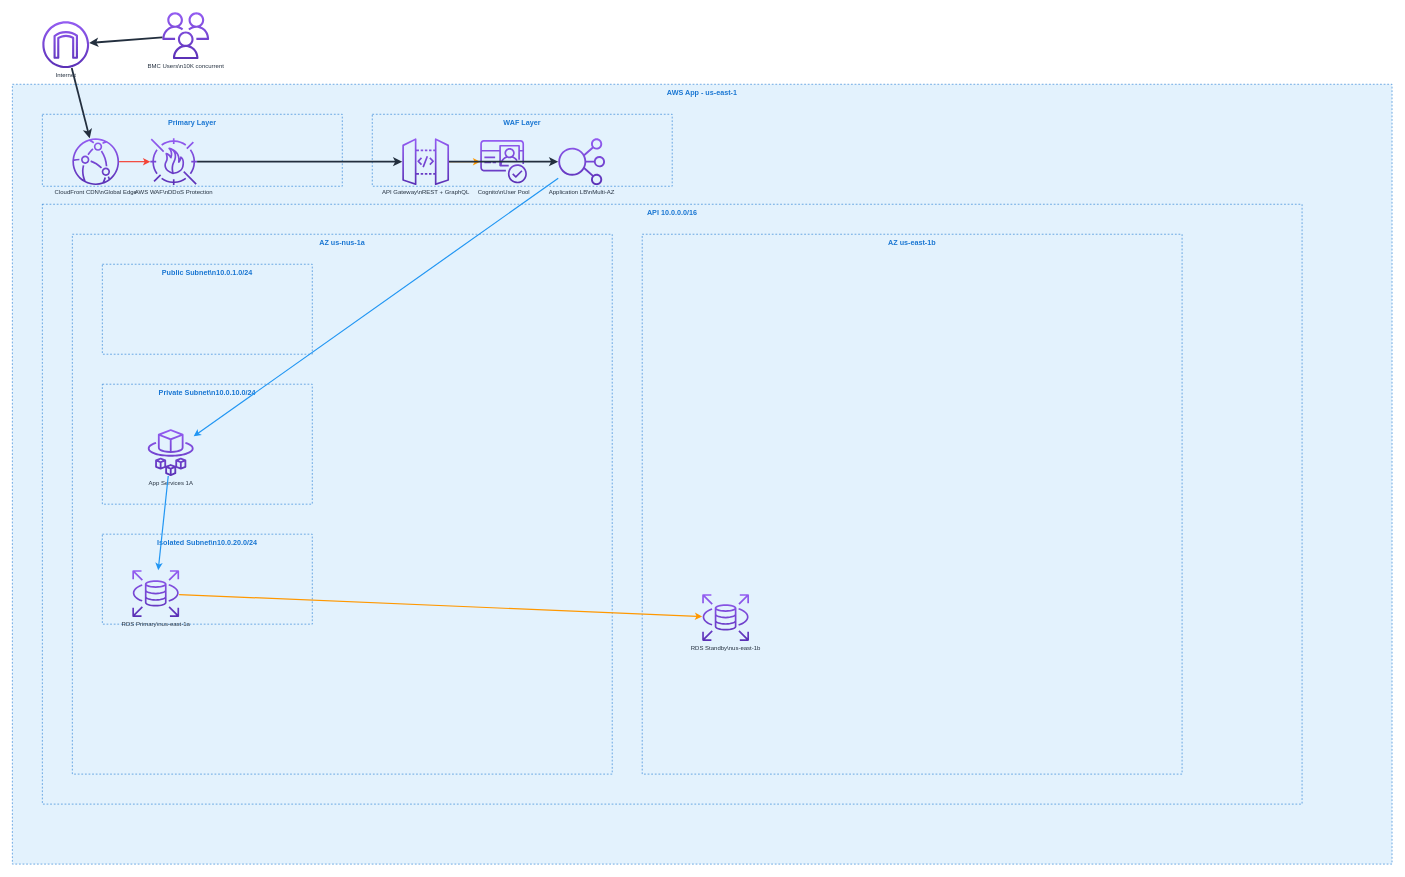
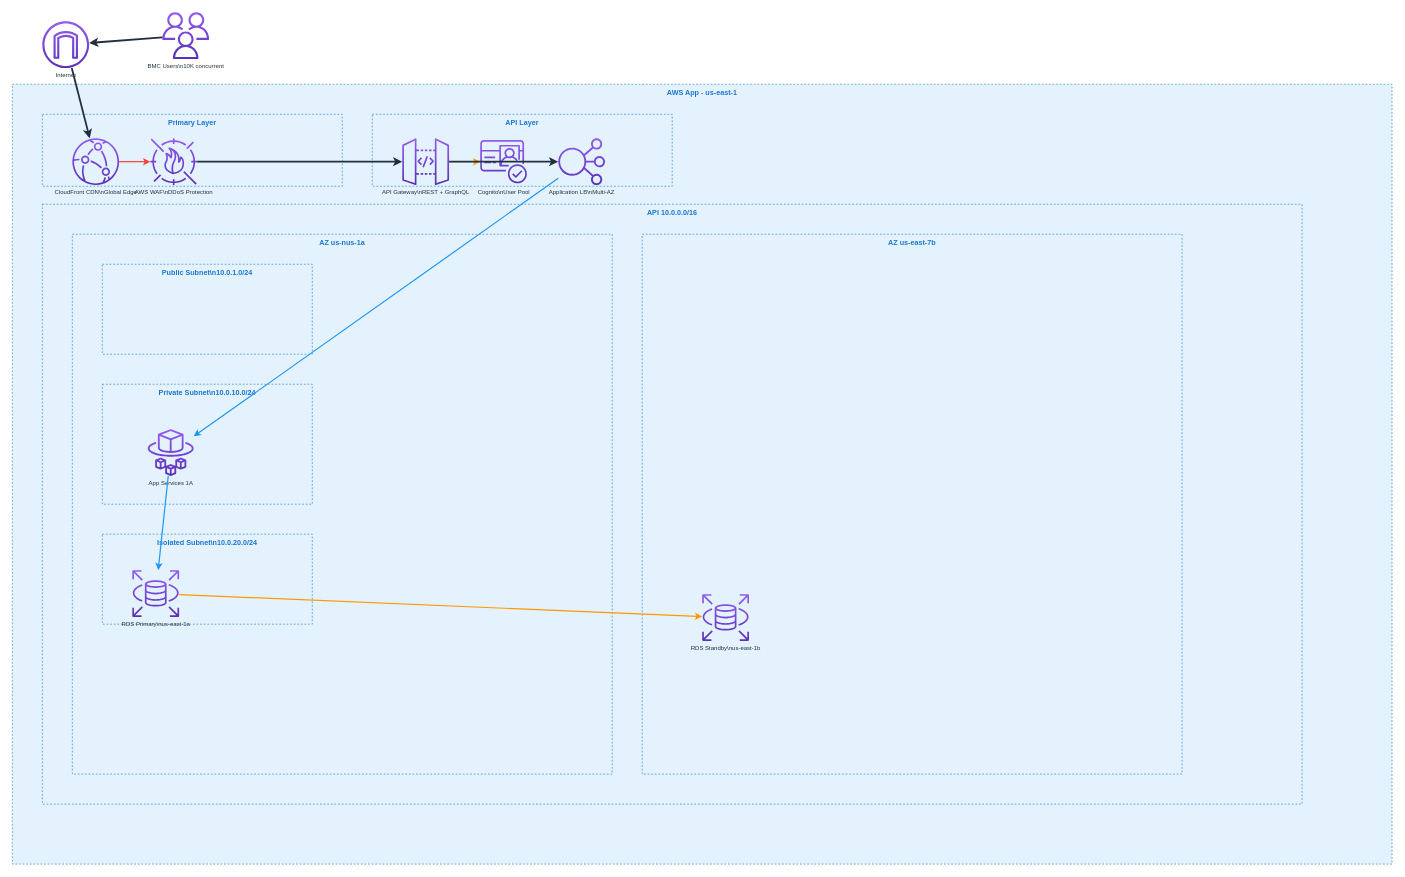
  <mxCell id="0" />
  <mxCell id="1" parent="0" />
  <mxCell id="2" value="Internet" style="sketch=0;points=[[0,0,0],[0.25,0,0],[0.5,0,0],[0.75,0,0],[1,0,0],[0,1,0],[0.25,1,0],[0.5,1,0],[0.75,1,0],[1,1,0],[0,0.25,0],[0,0.5,0],[0,0.75,0],[1,0.25,0],[1,0.5,0],[1,0.75,0]];outlineConnect=0;fontColor=#232F3E;gradientColor=#945DF2;gradientDirection=north;fillColor=#5A30B5;strokeColor=#ffffff;dashed=0;verticalLabelPosition=bottom;verticalAlign=top;align=center;html=1;fontSize=10;fontStyle=0;aspect=fixed;shape=mxgraph.aws4.internet_gateway;" vertex="1" parent="1"><mxGeometry x="70" y="35" width="78" height="78" as="geometry" /></mxCell>
  <mxCell id="3" value="BMC Users\n10K concurrent" style="sketch=0;points=[[0,0,0],[0.25,0,0],[0.5,0,0],[0.75,0,0],[1,0,0],[0,1,0],[0.25,1,0],[0.5,1,0],[0.75,1,0],[1,1,0],[0,0.25,0],[0,0.5,0],[0,0.75,0],[1,0.25,0],[1,0.5,0],[1,0.75,0]];outlineConnect=0;fontColor=#232F3E;gradientColor=#945DF2;gradientDirection=north;fillColor=#5A30B5;strokeColor=#ffffff;dashed=0;verticalLabelPosition=bottom;verticalAlign=top;align=center;html=1;fontSize=10;fontStyle=0;aspect=fixed;shape=mxgraph.aws4.users;" vertex="1" parent="1"><mxGeometry x="270" y="20" width="78" height="78" as="geometry" /></mxCell>
  <mxCell id="4" value="AWS App - us-east-1" style="fillColor=#E3F2FD;strokeColor=#1976D2;dashed=1;verticalAlign=top;fontStyle=1;fontColor=#1976D2;whiteSpace=wrap;html=1;fontSize=12;" vertex="1" parent="1"><mxGeometry x="20" y="140" width="2300" height="1300" as="geometry" /></mxCell>
  <mxCell id="5" value="API 10.0.0.0/16" style="fillColor=#E3F2FD;strokeColor=#1976D2;dashed=1;verticalAlign=top;fontStyle=1;fontColor=#1976D2;whiteSpace=wrap;html=1;fontSize=12;" vertex="1" parent="4"><mxGeometry x="50" y="200" width="2100" height="1000" as="geometry" /></mxCell>
  <mxCell id="6" value="AZ us-nus-1a" style="fillColor=#E3F2FD;strokeColor=#1976D2;dashed=1;verticalAlign=top;fontStyle=1;fontColor=#1976D2;whiteSpace=wrap;html=1;fontSize=12;" vertex="1" parent="5"><mxGeometry x="50" y="50" width="900" height="900" as="geometry" /></mxCell>
  <mxCell id="7" value="Public Subnet\n10.0.1.0/24" style="fillColor=#E3F2FD;strokeColor=#1976D2;dashed=1;verticalAlign=top;fontStyle=1;fontColor=#1976D2;whiteSpace=wrap;html=1;fontSize=12;" vertex="1" parent="6"><mxGeometry x="50" y="50" width="350" height="150" as="geometry" /></mxCell>
  <mxCell id="8" value="Private Subnet\n10.0.10.0/24" style="fillColor=#E3F2FD;strokeColor=#1976D2;dashed=1;verticalAlign=top;fontStyle=1;fontColor=#1976D2;whiteSpace=wrap;html=1;fontSize=12;" vertex="1" parent="6"><mxGeometry x="50" y="250" width="350" height="200" as="geometry" /></mxCell>
  <mxCell id="9" value="App Services 1A" style="sketch=0;points=[[0,0,0],[0.25,0,0],[0.5,0,0],[0.75,0,0],[1,0,0],[0,1,0],[0.25,1,0],[0.5,1,0],[0.75,1,0],[1,1,0],[0,0.25,0],[0,0.5,0],[0,0.75,0],[1,0.25,0],[1,0.5,0],[1,0.75,0]];outlineConnect=0;fontColor=#232F3E;gradientColor=#945DF2;gradientDirection=north;fillColor=#5A30B5;strokeColor=#ffffff;dashed=0;verticalLabelPosition=bottom;verticalAlign=top;align=center;html=1;fontSize=10;fontStyle=0;aspect=fixed;shape=mxgraph.aws4.fargate;" vertex="1" parent="8"><mxGeometry x="75" y="75" width="78" height="78" as="geometry" /></mxCell>
  <mxCell id="10" value="Isolated Subnet\n10.0.20.0/24" style="fillColor=#E3F2FD;strokeColor=#1976D2;dashed=1;verticalAlign=top;fontStyle=1;fontColor=#1976D2;whiteSpace=wrap;html=1;fontSize=12;" vertex="1" parent="6"><mxGeometry x="50" y="500" width="350" height="150" as="geometry" /></mxCell>
  <mxCell id="11" value="RDS Primary\nus-east-1a" style="sketch=0;points=[[0,0,0],[0.25,0,0],[0.5,0,0],[0.75,0,0],[1,0,0],[0,1,0],[0.25,1,0],[0.5,1,0],[0.75,1,0],[1,1,0],[0,0.25,0],[0,0.5,0],[0,0.75,0],[1,0.25,0],[1,0.5,0],[1,0.75,0]];outlineConnect=0;fontColor=#232F3E;gradientColor=#945DF2;gradientDirection=north;fillColor=#5A30B5;strokeColor=#ffffff;dashed=0;verticalLabelPosition=bottom;verticalAlign=top;align=center;html=1;fontSize=10;fontStyle=0;aspect=fixed;shape=mxgraph.aws4.rds;" vertex="1" parent="10"><mxGeometry x="50" y="60" width="78" height="78" as="geometry" /></mxCell>
- <mxCell id="12" value="AZ us-east-1b" style="fillColor=#E3F2FD;strokeColor=#1976D2;dashed=1;verticalAlign=top;fontStyle=1;fontColor=#1976D2;whiteSpace=wrap;html=1;fontSize=12;" vertex="1" parent="5"><mxGeometry x="1000" y="50" width="900" height="900" as="geometry" /></mxCell>
+ <mxCell id="12" value="AZ us-east-7b" style="fillColor=#E3F2FD;strokeColor=#1976D2;dashed=1;verticalAlign=top;fontStyle=1;fontColor=#1976D2;whiteSpace=wrap;html=1;fontSize=12;" vertex="1" parent="5"><mxGeometry x="1000" y="50" width="900" height="900" as="geometry" /></mxCell>
  <mxCell id="13" value="RDS Standby\nus-east-1b" style="sketch=0;points=[[0,0,0],[0.25,0,0],[0.5,0,0],[0.75,0,0],[1,0,0],[0,1,0],[0.25,1,0],[0.5,1,0],[0.75,1,0],[1,1,0],[0,0.25,0],[0,0.5,0],[0,0.75,0],[1,0.25,0],[1,0.5,0],[1,0.75,0]];outlineConnect=0;fontColor=#232F3E;gradientColor=#945DF2;gradientDirection=north;fillColor=#5A30B5;strokeColor=#ffffff;dashed=0;verticalLabelPosition=bottom;verticalAlign=top;align=center;html=1;fontSize=10;fontStyle=0;aspect=fixed;shape=mxgraph.aws4.rds;" vertex="1" parent="12"><mxGeometry x="100" y="600" width="78" height="78" as="geometry" /></mxCell>
  <mxCell id="14" value="Primary Layer" style="fillColor=#E3F2FD;strokeColor=#1976D2;dashed=1;verticalAlign=top;fontStyle=1;fontColor=#1976D2;whiteSpace=wrap;html=1;fontSize=12;" vertex="1" parent="4"><mxGeometry x="50" y="50" width="500" height="120" as="geometry" /></mxCell>
  <mxCell id="15" value="CloudFront CDN\nGlobal Edge" style="sketch=0;points=[[0,0,0],[0.25,0,0],[0.5,0,0],[0.75,0,0],[1,0,0],[0,1,0],[0.25,1,0],[0.5,1,0],[0.75,1,0],[1,1,0],[0,0.25,0],[0,0.5,0],[0,0.75,0],[1,0.25,0],[1,0.5,0],[1,0.75,0]];outlineConnect=0;fontColor=#232F3E;gradientColor=#945DF2;gradientDirection=north;fillColor=#5A30B5;strokeColor=#ffffff;dashed=0;verticalLabelPosition=bottom;verticalAlign=top;align=center;html=1;fontSize=10;fontStyle=0;aspect=fixed;shape=mxgraph.aws4.cloudfront;" vertex="1" parent="14"><mxGeometry x="50" y="40" width="78" height="78" as="geometry" /></mxCell>
  <mxCell id="16" value="AWS WAF\nDDoS Protection" style="sketch=0;points=[[0,0,0],[0.25,0,0],[0.5,0,0],[0.75,0,0],[1,0,0],[0,1,0],[0.25,1,0],[0.5,1,0],[0.75,1,0],[1,1,0],[0,0.25,0],[0,0.5,0],[0,0.75,0],[1,0.25,0],[1,0.5,0],[1,0.75,0]];outlineConnect=0;fontColor=#232F3E;gradientColor=#945DF2;gradientDirection=north;fillColor=#5A30B5;strokeColor=#ffffff;dashed=0;verticalLabelPosition=bottom;verticalAlign=top;align=center;html=1;fontSize=10;fontStyle=0;aspect=fixed;shape=mxgraph.aws4.waf;" vertex="1" parent="14"><mxGeometry x="180" y="40" width="78" height="78" as="geometry" /></mxCell>
- <mxCell id="17" value="WAF Layer" style="fillColor=#E3F2FD;strokeColor=#1976D2;dashed=1;verticalAlign=top;fontStyle=1;fontColor=#1976D2;whiteSpace=wrap;html=1;fontSize=12;" vertex="1" parent="4"><mxGeometry x="600" y="50" width="500" height="120" as="geometry" /></mxCell>
+ <mxCell id="17" value="API Layer" style="fillColor=#E3F2FD;strokeColor=#1976D2;dashed=1;verticalAlign=top;fontStyle=1;fontColor=#1976D2;whiteSpace=wrap;html=1;fontSize=12;" vertex="1" parent="4"><mxGeometry x="600" y="50" width="500" height="120" as="geometry" /></mxCell>
  <mxCell id="18" value="API Gateway\nREST + GraphQL" style="sketch=0;points=[[0,0,0],[0.25,0,0],[0.5,0,0],[0.75,0,0],[1,0,0],[0,1,0],[0.25,1,0],[0.5,1,0],[0.75,1,0],[1,1,0],[0,0.25,0],[0,0.5,0],[0,0.75,0],[1,0.25,0],[1,0.5,0],[1,0.75,0]];outlineConnect=0;fontColor=#232F3E;gradientColor=#945DF2;gradientDirection=north;fillColor=#5A30B5;strokeColor=#ffffff;dashed=0;verticalLabelPosition=bottom;verticalAlign=top;align=center;html=1;fontSize=10;fontStyle=0;aspect=fixed;shape=mxgraph.aws4.api_gateway;" vertex="1" parent="17"><mxGeometry x="50" y="40" width="78" height="78" as="geometry" /></mxCell>
  <mxCell id="19" value="Cognito\nUser Pool" style="sketch=0;points=[[0,0,0],[0.25,0,0],[0.5,0,0],[0.75,0,0],[1,0,0],[0,1,0],[0.25,1,0],[0.5,1,0],[0.75,1,0],[1,1,0],[0,0.25,0],[0,0.5,0],[0,0.75,0],[1,0.25,0],[1,0.5,0],[1,0.75,0]];outlineConnect=0;fontColor=#232F3E;gradientColor=#945DF2;gradientDirection=north;fillColor=#5A30B5;strokeColor=#ffffff;dashed=0;verticalLabelPosition=bottom;verticalAlign=top;align=center;html=1;fontSize=10;fontStyle=0;aspect=fixed;shape=mxgraph.aws4.cognito;" vertex="1" parent="17"><mxGeometry x="180" y="40" width="78" height="78" as="geometry" /></mxCell>
  <mxCell id="20" value="Application LB\nMulti-AZ" style="sketch=0;points=[[0,0,0],[0.25,0,0],[0.5,0,0],[0.75,0,0],[1,0,0],[0,1,0],[0.25,1,0],[0.5,1,0],[0.75,1,0],[1,1,0],[0,0.25,0],[0,0.5,0],[0,0.75,0],[1,0.25,0],[1,0.5,0],[1,0.75,0]];outlineConnect=0;fontColor=#232F3E;gradientColor=#945DF2;gradientDirection=north;fillColor=#5A30B5;strokeColor=#ffffff;dashed=0;verticalLabelPosition=bottom;verticalAlign=top;align=center;html=1;fontSize=10;fontStyle=0;aspect=fixed;shape=mxgraph.aws4.elastic_load_balancing;" vertex="1" parent="17"><mxGeometry x="310" y="40" width="78" height="78" as="geometry" /></mxCell>
  <mxCell id="21" value="" style="endArrow=classic;html=1;rounded=0;strokeColor=#232F3E;strokeWidth=3;" edge="1" parent="1" source="3" target="2"><mxGeometry width="50" height="50" relative="1" as="geometry" /></mxCell>
  <mxCell id="22" value="" style="endArrow=classic;html=1;rounded=0;strokeColor=#232F3E;strokeWidth=3;" edge="1" parent="1" source="2" target="15"><mxGeometry width="50" height="50" relative="1" as="geometry" /></mxCell>
  <mxCell id="23" value="" style="endArrow=classic;html=1;rounded=0;strokeColor=#F44336;strokeWidth=2;" edge="1" parent="1" source="15" target="16"><mxGeometry width="50" height="50" relative="1" as="geometry" /></mxCell>
  <mxCell id="24" value="" style="endArrow=classic;html=1;rounded=0;strokeColor=#232F3E;strokeWidth=3;" edge="1" parent="1" source="16" target="18"><mxGeometry width="50" height="50" relative="1" as="geometry" /></mxCell>
  <mxCell id="25" value="" style="endArrow=classic;html=1;rounded=0;strokeColor=#FF9900;strokeWidth=2;" edge="1" parent="1" source="18" target="19"><mxGeometry width="50" height="50" relative="1" as="geometry" /></mxCell>
  <mxCell id="26" value="" style="endArrow=classic;html=1;rounded=0;strokeColor=#232F3E;strokeWidth=3;" edge="1" parent="1" source="18" target="20"><mxGeometry width="50" height="50" relative="1" as="geometry" /></mxCell>
  <mxCell id="27" value="" style="endArrow=classic;html=1;rounded=0;strokeColor=#2196F3;strokeWidth=2;" edge="1" parent="1" source="20" target="9"><mxGeometry width="50" height="50" relative="1" as="geometry" /></mxCell>
  <mxCell id="28" value="" style="endArrow=classic;html=1;rounded=0;strokeColor=#2196F3;strokeWidth=2;" edge="1" parent="1" source="9" target="11"><mxGeometry width="50" height="50" relative="1" as="geometry" /></mxCell>
  <mxCell id="29" value="" style="endArrow=classic;html=1;rounded=0;strokeColor=#FF9800;strokeWidth=2;" edge="1" parent="1" source="11" target="13"><mxGeometry width="50" height="50" relative="1" as="geometry" /></mxCell>
